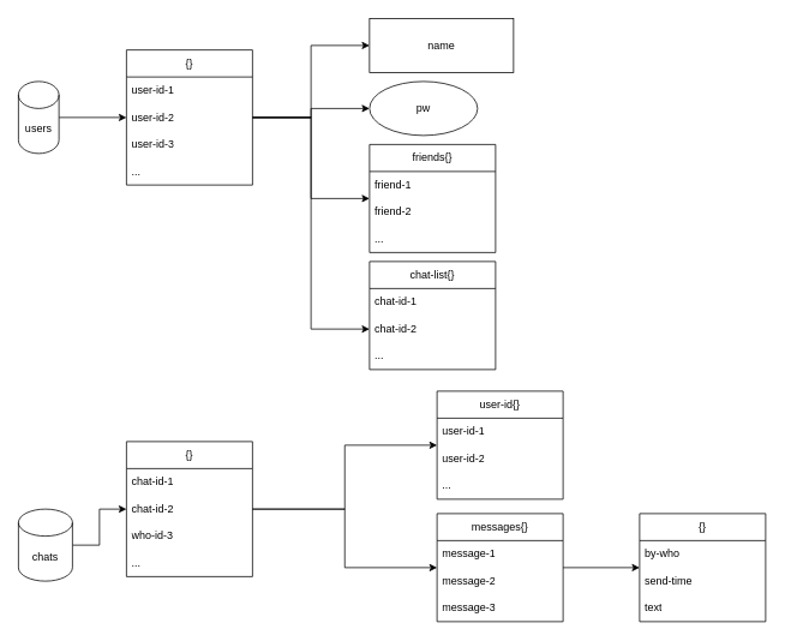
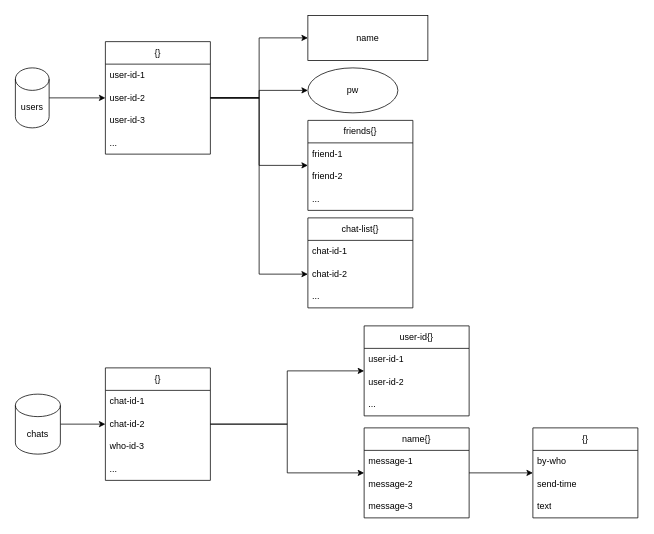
  <mxCell id="0" />
  <mxCell id="1" parent="0" />
  <mxCell id="2" value="" style="edgeStyle=orthogonalEdgeStyle;rounded=0;orthogonalLoop=1;jettySize=auto;html=1;entryX=0;entryY=0.5;entryDx=0;entryDy=0;" edge="1" parent="1" source="30" target="5"><mxGeometry relative="1" as="geometry"><mxPoint x="150" y="130" as="sourcePoint" /><mxPoint x="290" y="130" as="targetPoint" /></mxGeometry></mxCell>
  <mxCell id="3" style="edgeStyle=orthogonalEdgeStyle;rounded=0;orthogonalLoop=1;jettySize=auto;html=1;exitX=1;exitY=0.5;exitDx=0;exitDy=0;" edge="1" parent="1" source="5" target="12"><mxGeometry relative="1" as="geometry" /></mxCell>
  <mxCell id="4" value="" style="edgeStyle=orthogonalEdgeStyle;rounded=0;orthogonalLoop=1;jettySize=auto;html=1;" edge="1" parent="1" source="5" target="29"><mxGeometry relative="1" as="geometry" /></mxCell>
  <mxCell id="5" value="{}" style="swimlane;fontStyle=0;childLayout=stackLayout;horizontal=1;startSize=30;horizontalStack=0;resizeParent=1;resizeParentMax=0;resizeLast=0;collapsible=1;marginBottom=0;whiteSpace=wrap;html=1;" vertex="1" parent="1"><mxGeometry x="140" y="55" width="140" height="150" as="geometry"><mxRectangle x="370" y="95" width="80" height="30" as="alternateBounds" /></mxGeometry></mxCell>
  <mxCell id="6" value="user-id-1" style="text;strokeColor=none;fillColor=none;align=left;verticalAlign=middle;spacingLeft=4;spacingRight=4;overflow=hidden;points=[[0,0.5],[1,0.5]];portConstraint=eastwest;rotatable=0;whiteSpace=wrap;html=1;" vertex="1" parent="5"><mxGeometry y="30" width="140" height="30" as="geometry" /></mxCell>
  <mxCell id="7" value="user-id-2" style="text;strokeColor=none;fillColor=none;align=left;verticalAlign=middle;spacingLeft=4;spacingRight=4;overflow=hidden;points=[[0,0.5],[1,0.5]];portConstraint=eastwest;rotatable=0;whiteSpace=wrap;html=1;" vertex="1" parent="5"><mxGeometry y="60" width="140" height="30" as="geometry" /></mxCell>
  <mxCell id="8" value="user-id-3" style="text;strokeColor=none;fillColor=none;align=left;verticalAlign=middle;spacingLeft=4;spacingRight=4;overflow=hidden;points=[[0,0.5],[1,0.5]];portConstraint=eastwest;rotatable=0;whiteSpace=wrap;html=1;" vertex="1" parent="5"><mxGeometry y="90" width="140" height="30" as="geometry" /></mxCell>
  <mxCell id="9" value="..." style="text;strokeColor=none;fillColor=none;align=left;verticalAlign=middle;spacingLeft=4;spacingRight=4;overflow=hidden;points=[[0,0.5],[1,0.5]];portConstraint=eastwest;rotatable=0;whiteSpace=wrap;html=1;" vertex="1" parent="5"><mxGeometry y="120" width="140" height="30" as="geometry" /></mxCell>
  <mxCell id="10" value="" style="edgeStyle=orthogonalEdgeStyle;rounded=0;orthogonalLoop=1;jettySize=auto;html=1;exitX=1;exitY=0.5;exitDx=0;exitDy=0;" edge="1" parent="1" source="5" target="13"><mxGeometry relative="1" as="geometry" /></mxCell>
  <mxCell id="11" value="" style="edgeStyle=orthogonalEdgeStyle;rounded=0;orthogonalLoop=1;jettySize=auto;html=1;exitX=1;exitY=0.5;exitDx=0;exitDy=0;entryX=0;entryY=0.5;entryDx=0;entryDy=0;" edge="1" parent="1" source="5" target="19"><mxGeometry relative="1" as="geometry"><mxPoint x="290" y="310" as="targetPoint" /></mxGeometry></mxCell>
  <mxCell id="12" value="pw" style="ellipse;whiteSpace=wrap;html=1;" vertex="1" parent="1"><mxGeometry x="410" y="90" width="120" height="60" as="geometry" /></mxCell>
  <mxCell id="13" value="friends{}" style="swimlane;fontStyle=0;childLayout=stackLayout;horizontal=1;startSize=30;horizontalStack=0;resizeParent=1;resizeParentMax=0;resizeLast=0;collapsible=1;marginBottom=0;whiteSpace=wrap;html=1;" vertex="1" parent="1"><mxGeometry x="410" y="160" width="140" height="120" as="geometry"><mxRectangle x="760" y="30" width="80" height="30" as="alternateBounds" /></mxGeometry></mxCell>
  <mxCell id="14" value="friend-1" style="text;strokeColor=none;fillColor=none;align=left;verticalAlign=middle;spacingLeft=4;spacingRight=4;overflow=hidden;points=[[0,0.5],[1,0.5]];portConstraint=eastwest;rotatable=0;whiteSpace=wrap;html=1;" vertex="1" parent="13"><mxGeometry y="30" width="140" height="30" as="geometry" /></mxCell>
  <mxCell id="15" value="friend-2" style="text;strokeColor=none;fillColor=none;align=left;verticalAlign=middle;spacingLeft=4;spacingRight=4;overflow=hidden;points=[[0,0.5],[1,0.5]];portConstraint=eastwest;rotatable=0;whiteSpace=wrap;html=1;" vertex="1" parent="13"><mxGeometry y="60" width="140" height="30" as="geometry" /></mxCell>
  <mxCell id="16" value="..." style="text;strokeColor=none;fillColor=none;align=left;verticalAlign=middle;spacingLeft=4;spacingRight=4;overflow=hidden;points=[[0,0.5],[1,0.5]];portConstraint=eastwest;rotatable=0;whiteSpace=wrap;html=1;" vertex="1" parent="13"><mxGeometry y="90" width="140" height="30" as="geometry" /></mxCell>
  <mxCell id="17" value="chat-list{}" style="swimlane;fontStyle=0;childLayout=stackLayout;horizontal=1;startSize=30;horizontalStack=0;resizeParent=1;resizeParentMax=0;resizeLast=0;collapsible=1;marginBottom=0;whiteSpace=wrap;html=1;" vertex="1" parent="1"><mxGeometry x="410" y="290" width="140" height="120" as="geometry"><mxRectangle x="880" y="200" width="80" height="30" as="alternateBounds" /></mxGeometry></mxCell>
  <mxCell id="18" value="chat-id-1" style="text;strokeColor=none;fillColor=none;align=left;verticalAlign=middle;spacingLeft=4;spacingRight=4;overflow=hidden;points=[[0,0.5],[1,0.5]];portConstraint=eastwest;rotatable=0;whiteSpace=wrap;html=1;" vertex="1" parent="17"><mxGeometry y="30" width="140" height="30" as="geometry" /></mxCell>
  <mxCell id="19" value="chat-id-2" style="text;strokeColor=none;fillColor=none;align=left;verticalAlign=middle;spacingLeft=4;spacingRight=4;overflow=hidden;points=[[0,0.5],[1,0.5]];portConstraint=eastwest;rotatable=0;whiteSpace=wrap;html=1;" vertex="1" parent="17"><mxGeometry y="60" width="140" height="30" as="geometry" /></mxCell>
  <mxCell id="20" value="..." style="text;strokeColor=none;fillColor=none;align=left;verticalAlign=middle;spacingLeft=4;spacingRight=4;overflow=hidden;points=[[0,0.5],[1,0.5]];portConstraint=eastwest;rotatable=0;whiteSpace=wrap;html=1;" vertex="1" parent="17"><mxGeometry y="90" width="140" height="30" as="geometry" /></mxCell>
  <mxCell id="21" value="" style="edgeStyle=orthogonalEdgeStyle;rounded=0;orthogonalLoop=1;jettySize=auto;html=1;" edge="1" parent="1" source="31" target="24"><mxGeometry relative="1" as="geometry"><mxPoint x="140" y="565" as="sourcePoint" /><mxPoint x="220" y="565" as="targetPoint" /></mxGeometry></mxCell>
  <mxCell id="22" style="edgeStyle=orthogonalEdgeStyle;rounded=0;orthogonalLoop=1;jettySize=auto;html=1;" edge="1" parent="1" source="24" target="32"><mxGeometry relative="1" as="geometry" /></mxCell>
  <mxCell id="23" style="edgeStyle=orthogonalEdgeStyle;rounded=0;orthogonalLoop=1;jettySize=auto;html=1;" edge="1" parent="1" source="24" target="41"><mxGeometry relative="1" as="geometry" /></mxCell>
  <mxCell id="24" value="{}" style="swimlane;fontStyle=0;childLayout=stackLayout;horizontal=1;startSize=30;horizontalStack=0;resizeParent=1;resizeParentMax=0;resizeLast=0;collapsible=1;marginBottom=0;whiteSpace=wrap;html=1;" vertex="1" parent="1"><mxGeometry x="140" y="490" width="140" height="150" as="geometry"><mxRectangle x="250" y="325" width="80" height="30" as="alternateBounds" /></mxGeometry></mxCell>
  <mxCell id="25" value="chat-id-1" style="text;strokeColor=none;fillColor=none;align=left;verticalAlign=middle;spacingLeft=4;spacingRight=4;overflow=hidden;points=[[0,0.5],[1,0.5]];portConstraint=eastwest;rotatable=0;whiteSpace=wrap;html=1;" vertex="1" parent="24"><mxGeometry y="30" width="140" height="30" as="geometry" /></mxCell>
  <mxCell id="26" value="chat-id-2" style="text;strokeColor=none;fillColor=none;align=left;verticalAlign=middle;spacingLeft=4;spacingRight=4;overflow=hidden;points=[[0,0.5],[1,0.5]];portConstraint=eastwest;rotatable=0;whiteSpace=wrap;html=1;" vertex="1" parent="24"><mxGeometry y="60" width="140" height="30" as="geometry" /></mxCell>
  <mxCell id="27" value="who-id-3" style="text;strokeColor=none;fillColor=none;align=left;verticalAlign=middle;spacingLeft=4;spacingRight=4;overflow=hidden;points=[[0,0.5],[1,0.5]];portConstraint=eastwest;rotatable=0;whiteSpace=wrap;html=1;" vertex="1" parent="24"><mxGeometry y="90" width="140" height="30" as="geometry" /></mxCell>
  <mxCell id="28" value="..." style="text;strokeColor=none;fillColor=none;align=left;verticalAlign=middle;spacingLeft=4;spacingRight=4;overflow=hidden;points=[[0,0.5],[1,0.5]];portConstraint=eastwest;rotatable=0;whiteSpace=wrap;html=1;" vertex="1" parent="24"><mxGeometry y="120" width="140" height="30" as="geometry" /></mxCell>
  <mxCell id="29" value="name" style="whiteSpace=wrap;html=1;fontStyle=0;startSize=30;" vertex="1" parent="1"><mxGeometry x="410" y="20" width="160" height="60" as="geometry" /></mxCell>
  <mxCell id="30" value="users" style="shape=cylinder3;whiteSpace=wrap;html=1;boundedLbl=1;backgroundOutline=1;size=15;" vertex="1" parent="1"><mxGeometry x="20" y="90" width="45" height="80" as="geometry" /></mxCell>
- <mxCell id="31" value="chats" style="shape=cylinder3;whiteSpace=wrap;html=1;boundedLbl=1;backgroundOutline=1;size=15;" vertex="1" parent="1"><mxGeometry x="20" y="565" width="60" height="80" as="geometry" /></mxCell>
+ <mxCell id="31" value="chats" style="shape=cylinder3;whiteSpace=wrap;html=1;boundedLbl=1;backgroundOutline=1;size=15;" vertex="1" parent="1"><mxGeometry x="20" y="525" width="60" height="80" as="geometry" /></mxCell>
  <mxCell id="32" value="user-id{}" style="swimlane;fontStyle=0;childLayout=stackLayout;horizontal=1;startSize=30;horizontalStack=0;resizeParent=1;resizeParentMax=0;resizeLast=0;collapsible=1;marginBottom=0;whiteSpace=wrap;html=1;" vertex="1" parent="1"><mxGeometry x="485" y="434" width="140" height="120" as="geometry"><mxRectangle x="250" y="325" width="80" height="30" as="alternateBounds" /></mxGeometry></mxCell>
  <mxCell id="33" value="user-id-1" style="text;strokeColor=none;fillColor=none;align=left;verticalAlign=middle;spacingLeft=4;spacingRight=4;overflow=hidden;points=[[0,0.5],[1,0.5]];portConstraint=eastwest;rotatable=0;whiteSpace=wrap;html=1;" vertex="1" parent="32"><mxGeometry y="30" width="140" height="30" as="geometry" /></mxCell>
  <mxCell id="34" value="user-id-2" style="text;strokeColor=none;fillColor=none;align=left;verticalAlign=middle;spacingLeft=4;spacingRight=4;overflow=hidden;points=[[0,0.5],[1,0.5]];portConstraint=eastwest;rotatable=0;whiteSpace=wrap;html=1;" vertex="1" parent="32"><mxGeometry y="60" width="140" height="30" as="geometry" /></mxCell>
  <mxCell id="35" value="..." style="text;strokeColor=none;fillColor=none;align=left;verticalAlign=middle;spacingLeft=4;spacingRight=4;overflow=hidden;points=[[0,0.5],[1,0.5]];portConstraint=eastwest;rotatable=0;whiteSpace=wrap;html=1;" vertex="1" parent="32"><mxGeometry y="90" width="140" height="30" as="geometry" /></mxCell>
  <mxCell id="36" value="{}" style="swimlane;fontStyle=0;childLayout=stackLayout;horizontal=1;startSize=30;horizontalStack=0;resizeParent=1;resizeParentMax=0;resizeLast=0;collapsible=1;marginBottom=0;whiteSpace=wrap;html=1;" vertex="1" parent="1"><mxGeometry x="710" y="570" width="140" height="120" as="geometry"><mxRectangle x="250" y="325" width="80" height="30" as="alternateBounds" /></mxGeometry></mxCell>
  <mxCell id="37" value="by-who" style="text;strokeColor=none;fillColor=none;align=left;verticalAlign=middle;spacingLeft=4;spacingRight=4;overflow=hidden;points=[[0,0.5],[1,0.5]];portConstraint=eastwest;rotatable=0;whiteSpace=wrap;html=1;" vertex="1" parent="36"><mxGeometry y="30" width="140" height="30" as="geometry" /></mxCell>
  <mxCell id="38" value="send-time" style="text;strokeColor=none;fillColor=none;align=left;verticalAlign=middle;spacingLeft=4;spacingRight=4;overflow=hidden;points=[[0,0.5],[1,0.5]];portConstraint=eastwest;rotatable=0;whiteSpace=wrap;html=1;" vertex="1" parent="36"><mxGeometry y="60" width="140" height="30" as="geometry" /></mxCell>
  <mxCell id="39" value="text" style="text;strokeColor=none;fillColor=none;align=left;verticalAlign=middle;spacingLeft=4;spacingRight=4;overflow=hidden;points=[[0,0.5],[1,0.5]];portConstraint=eastwest;rotatable=0;whiteSpace=wrap;html=1;" vertex="1" parent="36"><mxGeometry y="90" width="140" height="30" as="geometry" /></mxCell>
  <mxCell id="40" value="" style="edgeStyle=orthogonalEdgeStyle;rounded=0;orthogonalLoop=1;jettySize=auto;html=1;" edge="1" parent="1" source="41" target="36"><mxGeometry relative="1" as="geometry" /></mxCell>
- <mxCell id="41" value="messages{}" style="swimlane;fontStyle=0;childLayout=stackLayout;horizontal=1;startSize=30;horizontalStack=0;resizeParent=1;resizeParentMax=0;resizeLast=0;collapsible=1;marginBottom=0;whiteSpace=wrap;html=1;" vertex="1" parent="1"><mxGeometry x="485" y="570" width="140" height="120" as="geometry"><mxRectangle x="250" y="325" width="80" height="30" as="alternateBounds" /></mxGeometry></mxCell>
+ <mxCell id="41" value="name{}" style="swimlane;fontStyle=0;childLayout=stackLayout;horizontal=1;startSize=30;horizontalStack=0;resizeParent=1;resizeParentMax=0;resizeLast=0;collapsible=1;marginBottom=0;whiteSpace=wrap;html=1;" vertex="1" parent="1"><mxGeometry x="485" y="570" width="140" height="120" as="geometry"><mxRectangle x="250" y="325" width="80" height="30" as="alternateBounds" /></mxGeometry></mxCell>
  <mxCell id="42" value="message-1" style="text;strokeColor=none;fillColor=none;align=left;verticalAlign=middle;spacingLeft=4;spacingRight=4;overflow=hidden;points=[[0,0.5],[1,0.5]];portConstraint=eastwest;rotatable=0;whiteSpace=wrap;html=1;" vertex="1" parent="41"><mxGeometry y="30" width="140" height="30" as="geometry" /></mxCell>
  <mxCell id="43" value="message-2" style="text;strokeColor=none;fillColor=none;align=left;verticalAlign=middle;spacingLeft=4;spacingRight=4;overflow=hidden;points=[[0,0.5],[1,0.5]];portConstraint=eastwest;rotatable=0;whiteSpace=wrap;html=1;" vertex="1" parent="41"><mxGeometry y="60" width="140" height="30" as="geometry" /></mxCell>
  <mxCell id="44" value="message-3" style="text;strokeColor=none;fillColor=none;align=left;verticalAlign=middle;spacingLeft=4;spacingRight=4;overflow=hidden;points=[[0,0.5],[1,0.5]];portConstraint=eastwest;rotatable=0;whiteSpace=wrap;html=1;" vertex="1" parent="41"><mxGeometry y="90" width="140" height="30" as="geometry" /></mxCell>
